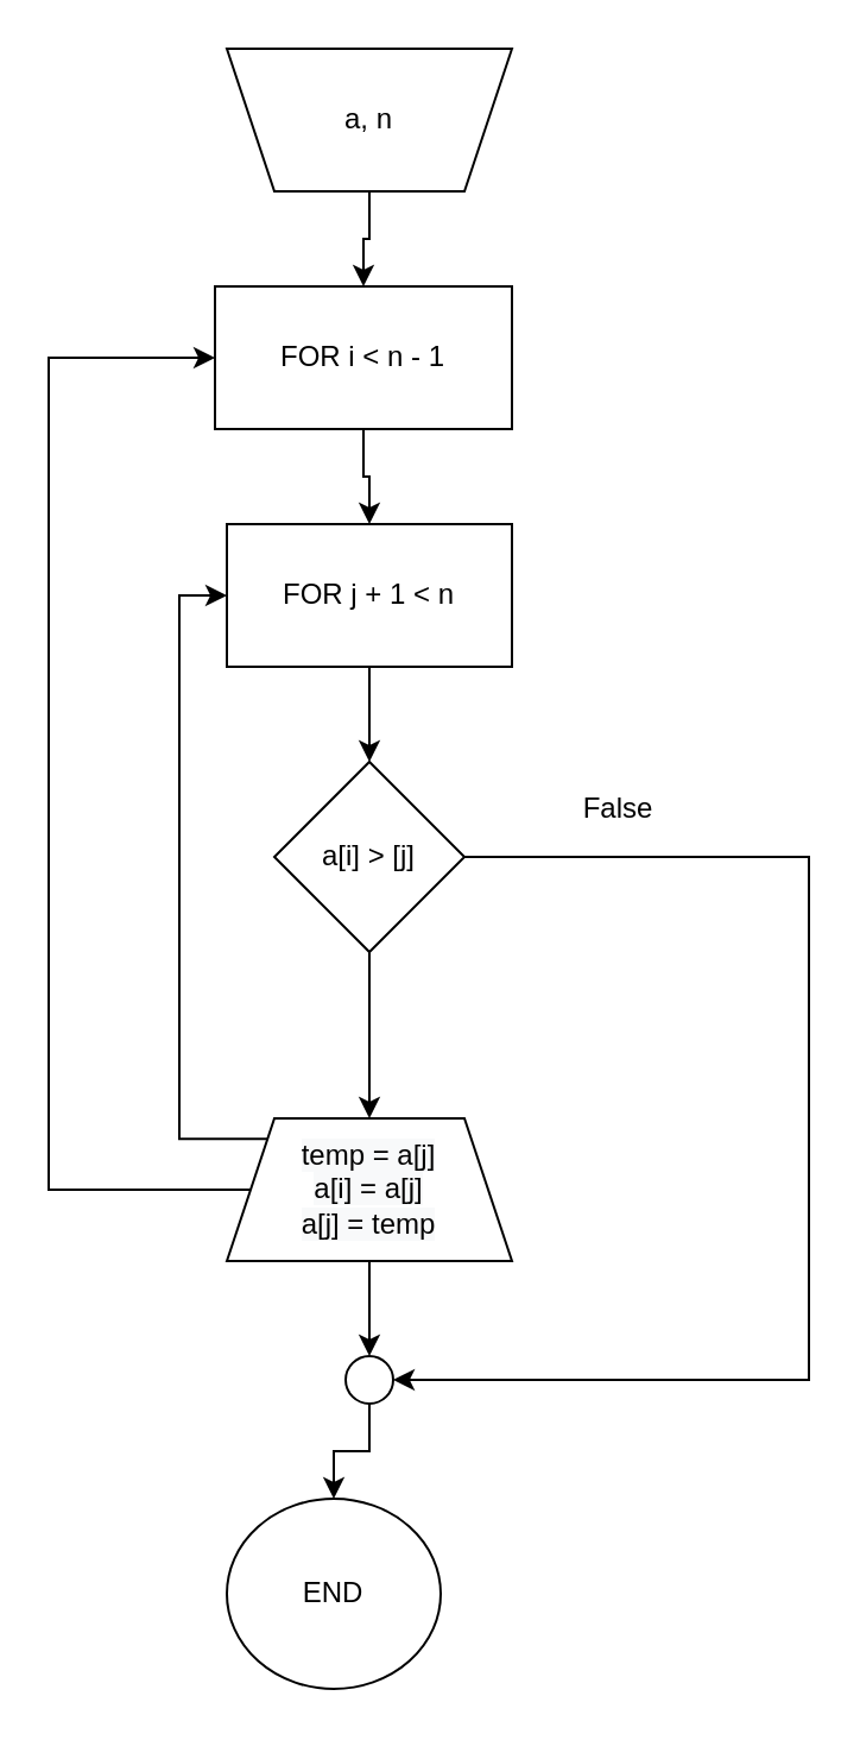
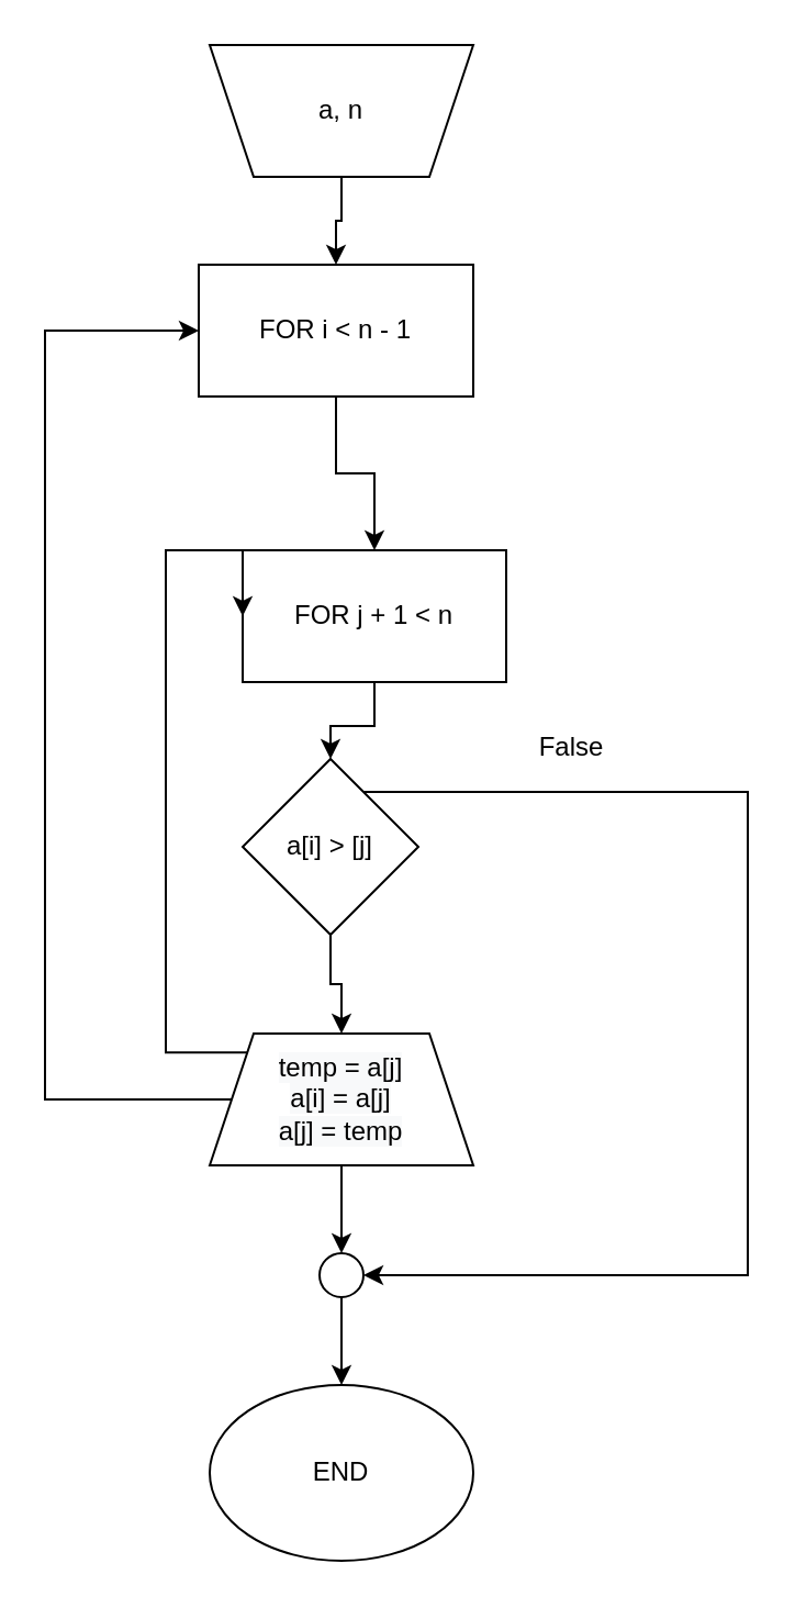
  <mxCell id="0" />
  <mxCell id="1" parent="0" />
  <mxCell id="2" style="edgeStyle=orthogonalEdgeStyle;rounded=0;orthogonalLoop=1;jettySize=auto;html=1;entryX=0.5;entryY=0;entryDx=0;entryDy=0;" edge="1" parent="1" source="3" target="5"><mxGeometry relative="1" as="geometry" /></mxCell>
  <mxCell id="3" value="a, n" style="shape=trapezoid;perimeter=trapezoidPerimeter;whiteSpace=wrap;html=1;fixedSize=1;shadow=0;sketch=0;rounded=0;direction=west;" vertex="1" parent="1"><mxGeometry x="95" y="20" width="120" height="60" as="geometry" /></mxCell>
  <mxCell id="4" style="edgeStyle=orthogonalEdgeStyle;rounded=0;orthogonalLoop=1;jettySize=auto;html=1;entryX=0.5;entryY=0;entryDx=0;entryDy=0;" edge="1" parent="1" source="5" target="7"><mxGeometry relative="1" as="geometry" /></mxCell>
  <mxCell id="5" value="FOR i &amp;lt; n - 1" style="rounded=0;whiteSpace=wrap;html=1;" vertex="1" parent="1"><mxGeometry x="90" y="120" width="125" height="60" as="geometry" /></mxCell>
  <mxCell id="6" style="edgeStyle=orthogonalEdgeStyle;rounded=0;orthogonalLoop=1;jettySize=auto;html=1;exitX=0.5;exitY=1;exitDx=0;exitDy=0;entryX=0.5;entryY=0;entryDx=0;entryDy=0;" edge="1" parent="1" source="7" target="10"><mxGeometry relative="1" as="geometry" /></mxCell>
- <mxCell id="7" value="FOR j + 1 &amp;lt; n" style="rounded=0;whiteSpace=wrap;html=1;" vertex="1" parent="1"><mxGeometry x="95" y="220" width="120" height="60" as="geometry" /></mxCell>
+ <mxCell id="7" value="FOR j + 1 &amp;lt; n" style="rounded=0;whiteSpace=wrap;html=1;" vertex="1" parent="1"><mxGeometry x="110" y="250" width="120" height="60" as="geometry" /></mxCell>
  <mxCell id="8" style="edgeStyle=orthogonalEdgeStyle;rounded=0;orthogonalLoop=1;jettySize=auto;html=1;exitX=0.5;exitY=1;exitDx=0;exitDy=0;" edge="1" parent="1" source="10" target="15"><mxGeometry relative="1" as="geometry" /></mxCell>
  <mxCell id="9" style="edgeStyle=orthogonalEdgeStyle;rounded=0;orthogonalLoop=1;jettySize=auto;html=1;entryX=1;entryY=0.5;entryDx=0;entryDy=0;" edge="1" parent="1" source="10" target="17"><mxGeometry relative="1" as="geometry"><mxPoint x="340" y="590" as="targetPoint" /><Array as="points"><mxPoint x="340" y="360" /><mxPoint x="340" y="580" /></Array></mxGeometry></mxCell>
- <mxCell id="10" value="a[i] &amp;gt; [j]" style="rhombus;whiteSpace=wrap;html=1;rounded=0;shadow=0;sketch=0;" vertex="1" parent="1"><mxGeometry x="115" y="320" width="80" height="80" as="geometry" /></mxCell>
- <mxCell id="11" value="END" style="ellipse;whiteSpace=wrap;html=1;rounded=0;shadow=0;sketch=0;" vertex="1" parent="1"><mxGeometry x="95" y="630" width="90" height="80" as="geometry" /></mxCell>
+ <mxCell id="10" value="a[i] &amp;gt; [j]" style="rhombus;whiteSpace=wrap;html=1;rounded=0;shadow=0;sketch=0;" vertex="1" parent="1"><mxGeometry x="110" y="345" width="80" height="80" as="geometry" /></mxCell>
+ <mxCell id="11" value="END" style="ellipse;whiteSpace=wrap;html=1;rounded=0;shadow=0;sketch=0;" vertex="1" parent="1"><mxGeometry x="95" y="630" width="120" height="80" as="geometry" /></mxCell>
  <mxCell id="12" style="edgeStyle=orthogonalEdgeStyle;rounded=0;orthogonalLoop=1;jettySize=auto;html=1;entryX=0;entryY=0.5;entryDx=0;entryDy=0;" edge="1" parent="1" source="15" target="5"><mxGeometry relative="1" as="geometry"><mxPoint x="-30" y="150" as="targetPoint" /><Array as="points"><mxPoint x="20" y="500" /><mxPoint x="20" y="150" /></Array></mxGeometry></mxCell>
  <mxCell id="13" style="edgeStyle=orthogonalEdgeStyle;rounded=0;orthogonalLoop=1;jettySize=auto;html=1;exitX=0;exitY=0;exitDx=0;exitDy=0;entryX=0;entryY=0.5;entryDx=0;entryDy=0;" edge="1" parent="1" source="15" target="7"><mxGeometry relative="1" as="geometry"><mxPoint x="10" y="230" as="targetPoint" /><Array as="points"><mxPoint x="75" y="479" /><mxPoint x="75" y="250" /></Array></mxGeometry></mxCell>
  <mxCell id="14" style="edgeStyle=orthogonalEdgeStyle;rounded=0;orthogonalLoop=1;jettySize=auto;html=1;entryX=0.5;entryY=0;entryDx=0;entryDy=0;" edge="1" parent="1" source="15" target="17"><mxGeometry relative="1" as="geometry" /></mxCell>
  <mxCell id="15" value="&#10;&#10;&lt;span style=&quot;color: rgb(0, 0, 0); font-family: helvetica; font-size: 12px; font-style: normal; font-weight: 400; letter-spacing: normal; text-align: center; text-indent: 0px; text-transform: none; word-spacing: 0px; background-color: rgb(248, 249, 250); display: inline; float: none;&quot;&gt;temp = a[j]&lt;/span&gt;&lt;br style=&quot;color: rgb(0, 0, 0); font-family: helvetica; font-size: 12px; font-style: normal; font-weight: 400; letter-spacing: normal; text-align: center; text-indent: 0px; text-transform: none; word-spacing: 0px; background-color: rgb(248, 249, 250);&quot;&gt;&lt;span style=&quot;color: rgb(0, 0, 0); font-family: helvetica; font-size: 12px; font-style: normal; font-weight: 400; letter-spacing: normal; text-align: center; text-indent: 0px; text-transform: none; word-spacing: 0px; background-color: rgb(248, 249, 250); display: inline; float: none;&quot;&gt;a[i] = a[j]&lt;/span&gt;&lt;br style=&quot;color: rgb(0, 0, 0); font-family: helvetica; font-size: 12px; font-style: normal; font-weight: 400; letter-spacing: normal; text-align: center; text-indent: 0px; text-transform: none; word-spacing: 0px; background-color: rgb(248, 249, 250);&quot;&gt;&lt;span style=&quot;color: rgb(0, 0, 0); font-family: helvetica; font-size: 12px; font-style: normal; font-weight: 400; letter-spacing: normal; text-align: center; text-indent: 0px; text-transform: none; word-spacing: 0px; background-color: rgb(248, 249, 250); display: inline; float: none;&quot;&gt;a[j] = temp&lt;/span&gt;&#10;&#10;" style="shape=trapezoid;perimeter=trapezoidPerimeter;whiteSpace=wrap;html=1;fixedSize=1;rounded=0;shadow=0;sketch=0;" vertex="1" parent="1"><mxGeometry x="95" y="470" width="120" height="60" as="geometry" /></mxCell>
  <mxCell id="16" style="edgeStyle=orthogonalEdgeStyle;rounded=0;orthogonalLoop=1;jettySize=auto;html=1;exitX=0.5;exitY=1;exitDx=0;exitDy=0;" edge="1" parent="1" source="17" target="11"><mxGeometry relative="1" as="geometry" /></mxCell>
  <mxCell id="17" value="" style="ellipse;whiteSpace=wrap;html=1;aspect=fixed;rounded=0;shadow=0;sketch=0;" vertex="1" parent="1"><mxGeometry x="145" y="570" width="20" height="20" as="geometry" /></mxCell>
  <mxCell id="18" value="False" style="text;html=1;strokeColor=none;fillColor=none;align=center;verticalAlign=middle;whiteSpace=wrap;rounded=0;shadow=0;sketch=0;" vertex="1" parent="1"><mxGeometry x="240" y="330" width="40" height="20" as="geometry" /></mxCell>
